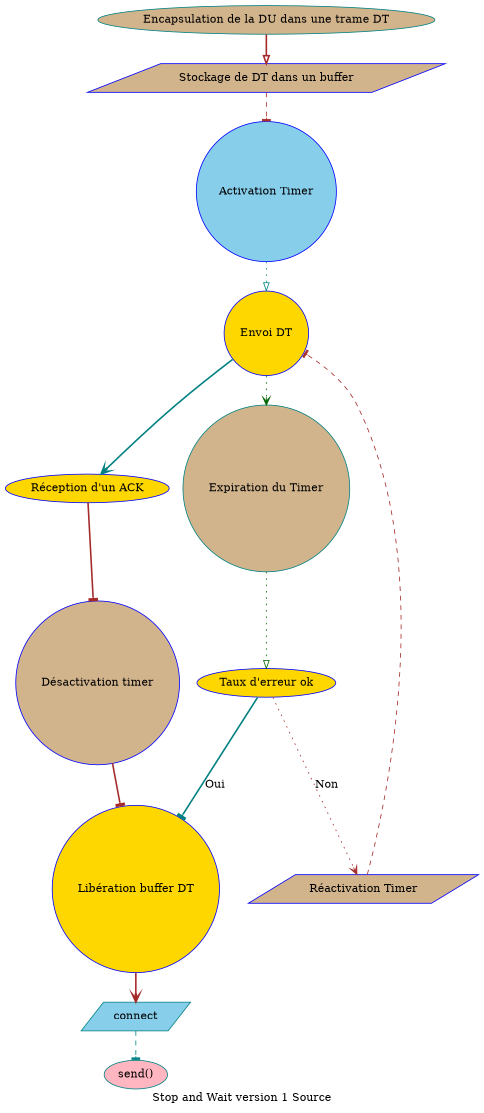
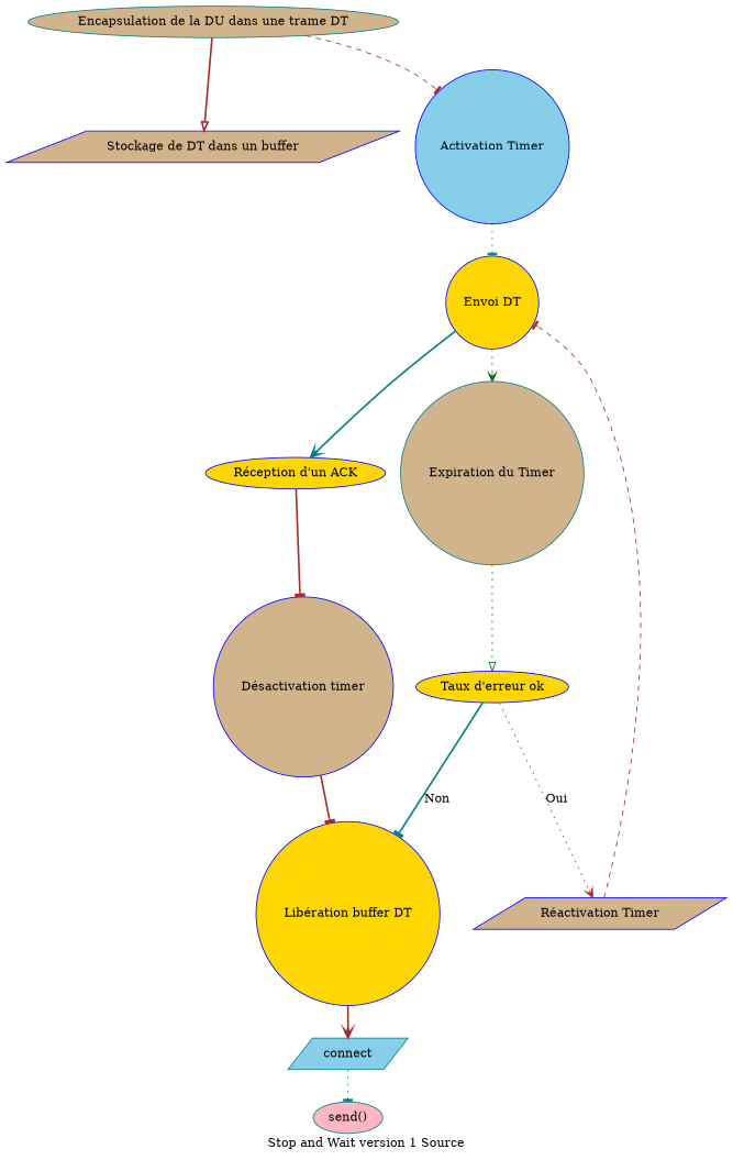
  digraph {
    label="Stop and Wait version 1 Source"
    node [color=blue fillcolor=tan shape=circle style=filled]
    edge [arrowhead=tee color=brown style=bold]
    n1 [color=teal fillcolor=skyblue label=connect shape=parallelogram]
    n2 [color=teal fillcolor=lightpink label="send()" shape=ellipse]
    n3 [color=teal label="Encapsulation de la DU dans une trame DT" shape=ellipse]
    n4 [label="Stockage de DT dans un buffer" shape=parallelogram]
    n5 [fillcolor=skyblue label="Activation Timer"]
    n6 [fillcolor=gold label="Envoi DT"]
    n7 [fillcolor=gold label="Réception d'un ACK" shape=ellipse]
    n8 [color=teal label="Expiration du Timer"]
    n9 [label="Désactivation timer"]
    n10 [fillcolor=gold label="Taux d'erreur ok" shape=ellipse]
    n11 [fillcolor=gold label="Libération buffer DT"]
    n12 [label="Réactivation Timer" shape=parallelogram]
-   n1 -> n2 [color=teal style=dashed]
+   n1 -> n2 [color=teal style=dotted]
    n3 -> n4 [arrowhead=onormal]
-   n4 -> n5 [style=dashed]
-   n5 -> n6 [arrowhead=onormal color=teal style=dotted]
+   n3 -> n5 [style=dashed]
+   n5 -> n6 [color=teal style=dotted]
    n6 -> n7 [arrowhead=vee color=teal]
    n6 -> n8 [arrowhead=vee color=darkgreen style=dotted]
    n7 -> n9
    n8 -> n10 [arrowhead=onormal color=darkgreen style=dotted]
    n9 -> n11
-   n10 -> n11 [color=teal label=Oui]
-   n10 -> n12 [arrowhead=vee label=Non style=dotted]
+   n10 -> n11 [color=teal label=Non]
+   n10 -> n12 [arrowhead=vee label=Oui style=dotted]
    n11 -> n1 [arrowhead=vee]
    n12 -> n6 [style=dashed]
  }
